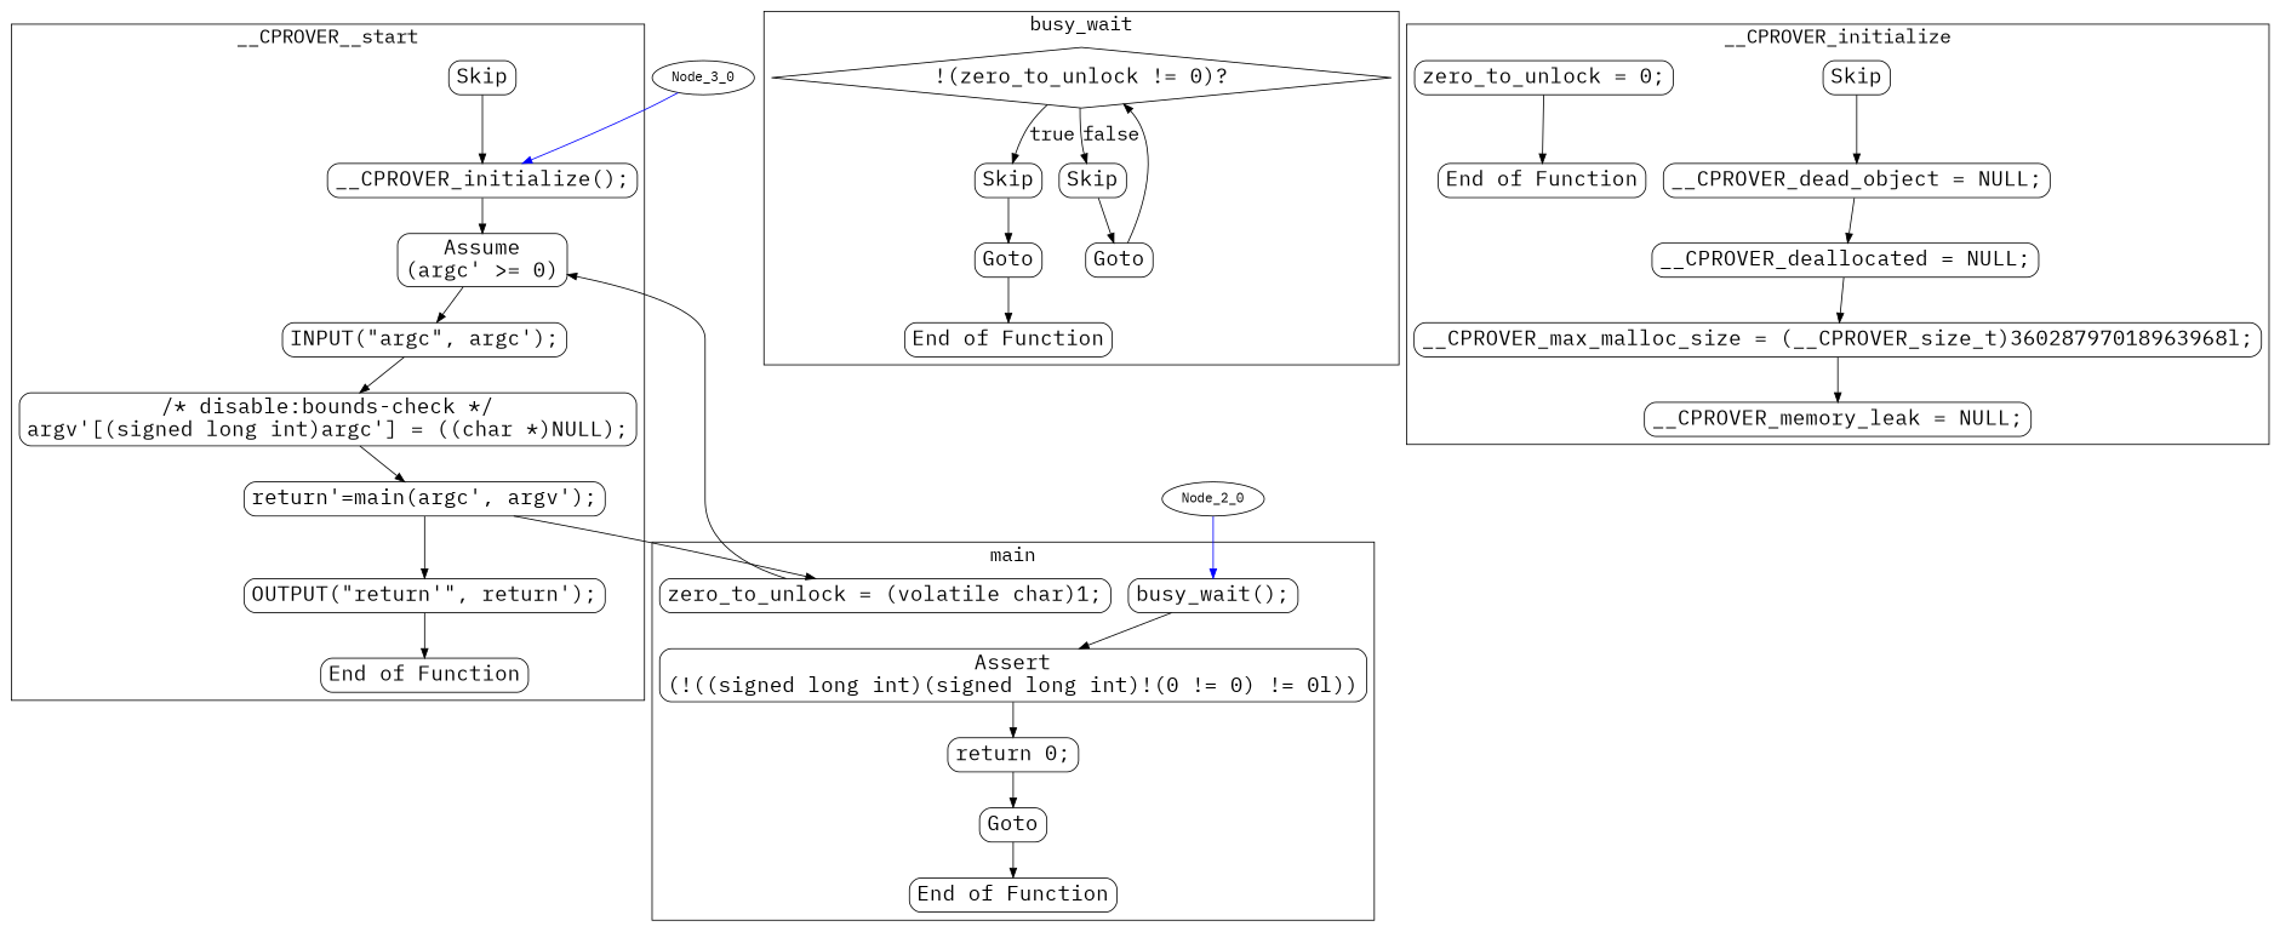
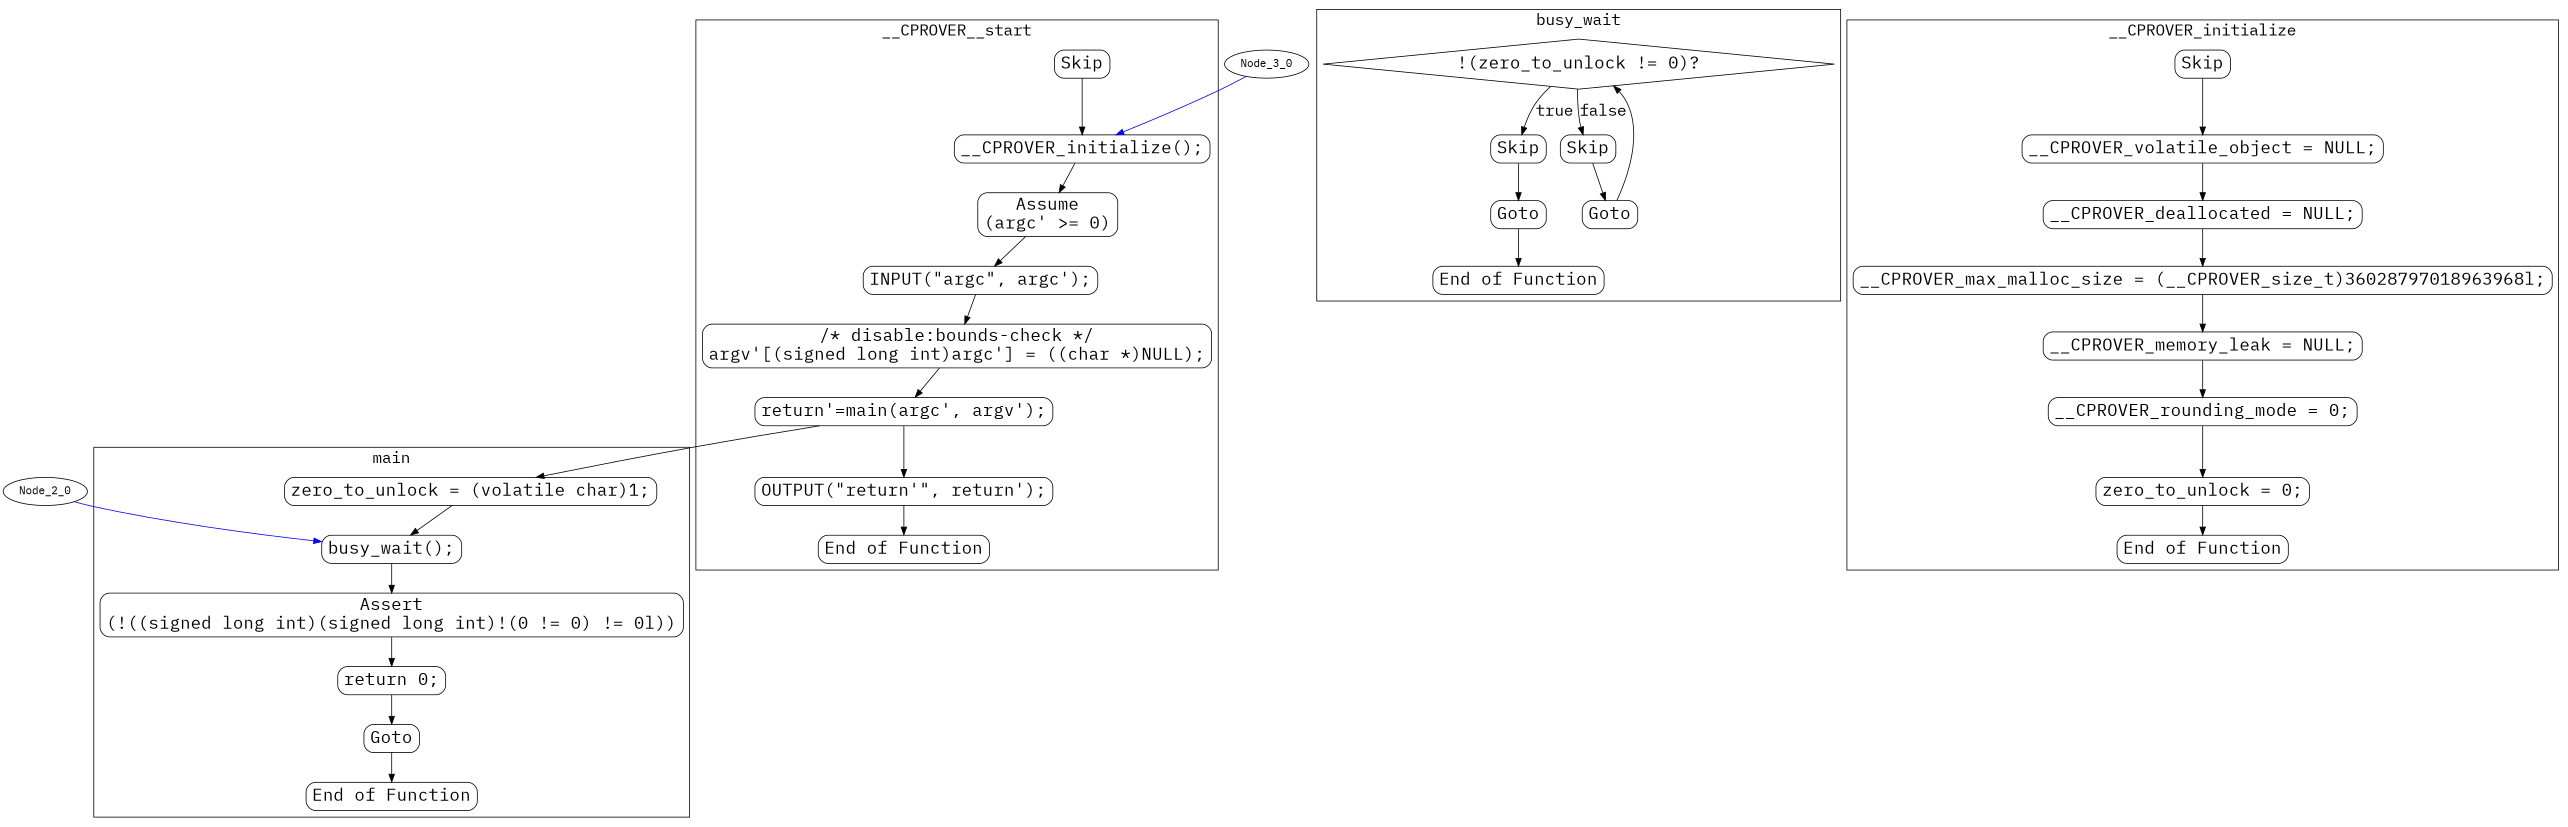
  digraph {
    color=black
    compound=true
    fontname="IBM Plex Mono"
    fontsize=20
    node [fontname="IBM Plex Mono" fontsize=22 shape=Mrecord]
    edge [fontname="IBM Plex Mono"]
    n1 [label="zero_to_unlock = (volatile char)1;"]
    n2 [label="busy_wait();"]
    n3 [label="Assert\n(!((signed long int)(signed long int)!(0 != 0) != 0l))"]
    n4 [label="return 0;"]
    n5 [label=Goto]
    n6 [label="End of Function"]
    n7 [label=Skip]
    n8 [label="__CPROVER_initialize();"]
    n9 [label="Assume\n(argc' \>= 0)"]
    n10 [label="INPUT(\"argc\", argc');"]
    n11 [label="/* disable:bounds-check */\nargv'[(signed long int)argc'] = ((char *)NULL);"]
    n12 [label="return'=main(argc', argv');"]
    n13 [label="OUTPUT(\"return'\", return');"]
    n14 [label="End of Function"]
    n15 [label="!(zero_to_unlock != 0)?" shape=diamond]
    n16 [label=Skip]
    n17 [label=Skip]
    n18 [label=Goto]
    n19 [label=Goto]
    n20 [label="End of Function"]
    n21 [label=Skip]
-   n22 [label="__CPROVER_dead_object = NULL;"]
+   n22 [label="__CPROVER_volatile_object = NULL;"]
    n23 [label="__CPROVER_deallocated = NULL;"]
    n24 [label="__CPROVER_max_malloc_size = (__CPROVER_size_t)36028797018963968l;"]
    n25 [label="__CPROVER_memory_leak = NULL;"]
+   n26 [label="__CPROVER_rounding_mode = 0;"]
    n27 [label="zero_to_unlock = 0;"]
    n28 [label="End of Function"]
    Node_2_0 [fontsize="" shape=""]
    Node_3_0 [fontsize="" shape=""]
    subgraph cluster_1 {
      label=main
      n1
      n2
      n3
      n4
      n5
      n6
    }
    subgraph cluster_2 {
      label=__CPROVER__start
      n7
      n8
      n9
      n10
      n11
      n12
      n13
      n14
    }
    subgraph cluster_3 {
      label=busy_wait
      n15
      n16
      n17
      n18
      n19
      n20
    }
    subgraph cluster_4 {
      label=__CPROVER_initialize
      n21
      n22
      n23
      n24
      n25
+     n26
      n27
      n28
    }
-   n1 -> n9
+   n1 -> n2
    n2 -> n3
    n3 -> n4
    n4 -> n5
    n5 -> n6
    n7 -> n8
    n8 -> n9
    n9 -> n10
    n10 -> n11
    n11 -> n12
    n12 -> n1 [color=black]
    n12 -> n13
    n13 -> n14
    n15 -> n16 [fontsize=20 label=true]
    n15 -> n17 [fontsize=20 label=false]
    n16 -> n18
    n17 -> n19
    n18 -> n20
    n19 -> n15
    n21 -> n22
    n22 -> n23
    n23 -> n24
    n24 -> n25
+   n25 -> n26
+   n26 -> n27
    n27 -> n28
    Node_2_0 -> n2 [color=blue]
    Node_3_0 -> n8 [color=blue]
  }
